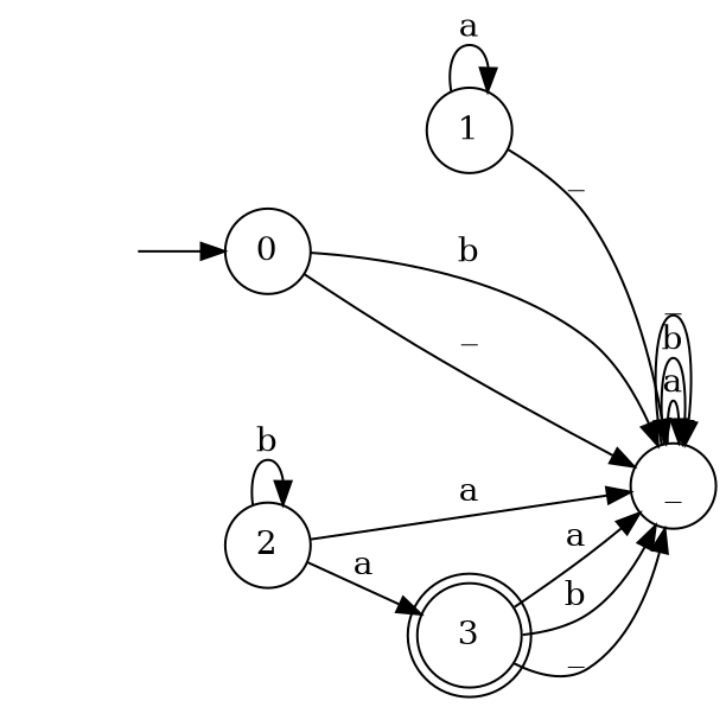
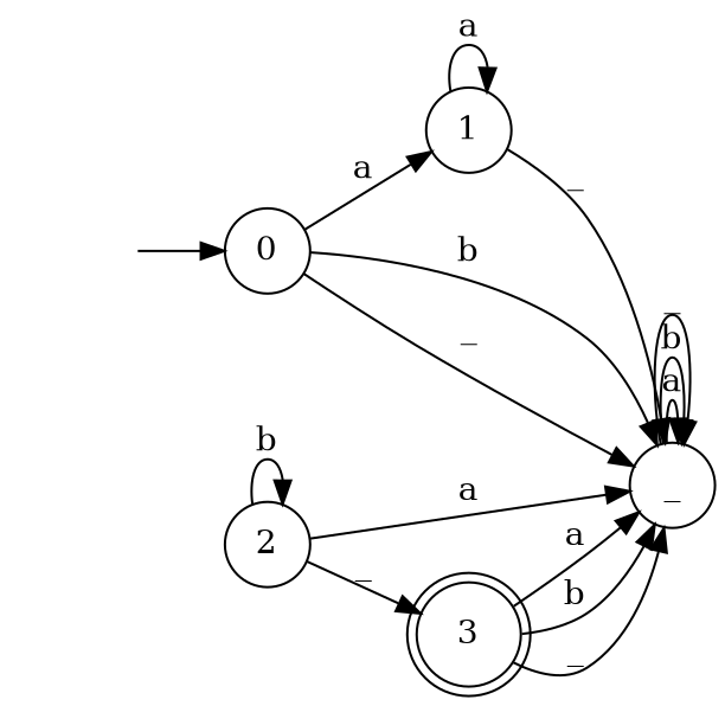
  digraph {
    rankdir=LR
    node [shape=circle]
    "" [shape=none]
    0
    1
    _
    2
    3 [shape=doublecircle]
    "" -> 0
+   0 -> 1 [label=a]
    0 -> _ [label=b]
    0 -> _ [label=_]
    1 -> 1 [label=a]
    1 -> _ [label=_]
    _ -> _ [label=a]
    _ -> _ [label=b]
    _ -> _ [label=_]
    2 -> _ [label=a]
    2 -> 2 [label=b]
-   2 -> 3 [label=a]
+   2 -> 3 [label=_]
    3 -> _ [label=a]
    3 -> _ [label=b]
    3 -> _ [label=_]
  }
